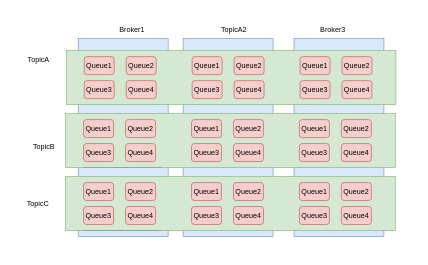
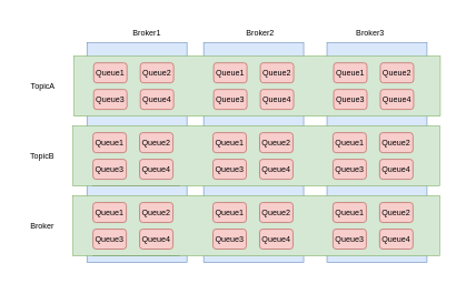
  <mxCell id="0" />
  <mxCell id="1" parent="0" />
  <mxCell id="2" value="" style="rounded=0;whiteSpace=wrap;html=1;strokeColor=none;" vertex="1" parent="1"><mxGeometry x="20" y="20" width="672" height="400" as="geometry" /></mxCell>
  <mxCell id="3" value="Broker1" style="text;html=1;align=center;verticalAlign=middle;whiteSpace=wrap;rounded=0;" vertex="1" parent="1"><mxGeometry x="190" y="34" width="60" height="30" as="geometry" /></mxCell>
- <mxCell id="4" value="TopicA2" style="text;html=1;align=center;verticalAlign=middle;whiteSpace=wrap;rounded=0;" vertex="1" parent="1"><mxGeometry x="360" y="34" width="60" height="30" as="geometry" /></mxCell>
+ <mxCell id="4" value="Broker2" style="text;html=1;align=center;verticalAlign=middle;whiteSpace=wrap;rounded=0;" vertex="1" parent="1"><mxGeometry x="360" y="34" width="60" height="30" as="geometry" /></mxCell>
  <mxCell id="5" value="Broker3" style="text;html=1;align=center;verticalAlign=middle;whiteSpace=wrap;rounded=0;" vertex="1" parent="1"><mxGeometry x="525" y="34" width="60" height="30" as="geometry" /></mxCell>
  <mxCell id="6" value="" style="rounded=0;whiteSpace=wrap;html=1;" vertex="1" parent="1"><mxGeometry x="140" y="104" width="130" height="70" as="geometry" /></mxCell>
- <mxCell id="7" value="TopicA" style="text;html=1;align=center;verticalAlign=middle;whiteSpace=wrap;rounded=0;" vertex="1" parent="1"><mxGeometry x="34" y="84" width="60" height="30" as="geometry" /></mxCell>
+ <mxCell id="7" value="TopicA" style="text;html=1;align=center;verticalAlign=middle;whiteSpace=wrap;rounded=0;" vertex="1" parent="1"><mxGeometry x="34" y="114" width="60" height="30" as="geometry" /></mxCell>
  <mxCell id="8" value="queue0" style="text;html=1;align=center;verticalAlign=middle;whiteSpace=wrap;rounded=0;" vertex="1" parent="1"><mxGeometry x="140" y="104" width="60" height="30" as="geometry" /></mxCell>
  <mxCell id="9" value="queue1" style="text;html=1;align=center;verticalAlign=middle;whiteSpace=wrap;rounded=0;" vertex="1" parent="1"><mxGeometry x="140" y="134" width="60" height="30" as="geometry" /></mxCell>
  <mxCell id="10" value="queue2" style="text;html=1;align=center;verticalAlign=middle;whiteSpace=wrap;rounded=0;" vertex="1" parent="1"><mxGeometry x="200" y="104" width="60" height="30" as="geometry" /></mxCell>
  <mxCell id="11" value="queue3" style="text;html=1;align=center;verticalAlign=middle;whiteSpace=wrap;rounded=0;" vertex="1" parent="1"><mxGeometry x="200" y="134" width="60" height="30" as="geometry" /></mxCell>
  <mxCell id="12" value="" style="rounded=0;whiteSpace=wrap;html=1;fillColor=#dae8fc;strokeColor=#6c8ebf;" vertex="1" parent="1"><mxGeometry x="305" y="64" width="150" height="330" as="geometry" /></mxCell>
  <mxCell id="13" value="" style="rounded=0;whiteSpace=wrap;html=1;fillColor=#dae8fc;strokeColor=#6c8ebf;" vertex="1" parent="1"><mxGeometry x="130" y="64" width="150" height="330" as="geometry" /></mxCell>
  <mxCell id="14" value="" style="rounded=0;whiteSpace=wrap;html=1;fillColor=#dae8fc;strokeColor=#6c8ebf;" vertex="1" parent="1"><mxGeometry x="490" y="64" width="150" height="330" as="geometry" /></mxCell>
  <mxCell id="15" value="" style="rounded=0;whiteSpace=wrap;html=1;fillColor=#d5e8d4;strokeColor=#82b366;" vertex="1" parent="1"><mxGeometry x="110" y="84" width="550" height="90" as="geometry" /></mxCell>
  <mxCell id="16" value="Queue1" style="rounded=1;whiteSpace=wrap;html=1;strokeColor=#b85450;align=center;verticalAlign=middle;fontFamily=Helvetica;fontSize=12;fillColor=#f8cecc;" vertex="1" parent="1"><mxGeometry x="140" y="94" width="50" height="30" as="geometry" /></mxCell>
  <mxCell id="17" value="Queue2" style="rounded=1;whiteSpace=wrap;html=1;strokeColor=#b85450;align=center;verticalAlign=middle;fontFamily=Helvetica;fontSize=12;fillColor=#f8cecc;" vertex="1" parent="1"><mxGeometry x="210" y="94" width="50" height="30" as="geometry" /></mxCell>
  <mxCell id="18" value="Queue3" style="rounded=1;whiteSpace=wrap;html=1;strokeColor=#b85450;align=center;verticalAlign=middle;fontFamily=Helvetica;fontSize=12;fillColor=#f8cecc;" vertex="1" parent="1"><mxGeometry x="140" y="134" width="50" height="30" as="geometry" /></mxCell>
  <mxCell id="19" value="Queue4" style="rounded=1;whiteSpace=wrap;html=1;strokeColor=#b85450;align=center;verticalAlign=middle;fontFamily=Helvetica;fontSize=12;fillColor=#f8cecc;" vertex="1" parent="1"><mxGeometry x="210" y="134" width="50" height="30" as="geometry" /></mxCell>
  <mxCell id="20" value="Queue1" style="rounded=1;whiteSpace=wrap;html=1;strokeColor=#b85450;align=center;verticalAlign=middle;fontFamily=Helvetica;fontSize=12;fillColor=#f8cecc;" vertex="1" parent="1"><mxGeometry x="320" y="94" width="50" height="30" as="geometry" /></mxCell>
  <mxCell id="21" value="Queue2" style="rounded=1;whiteSpace=wrap;html=1;strokeColor=#b85450;align=center;verticalAlign=middle;fontFamily=Helvetica;fontSize=12;fillColor=#f8cecc;" vertex="1" parent="1"><mxGeometry x="390" y="94" width="50" height="30" as="geometry" /></mxCell>
  <mxCell id="22" value="Queue3" style="rounded=1;whiteSpace=wrap;html=1;strokeColor=#b85450;align=center;verticalAlign=middle;fontFamily=Helvetica;fontSize=12;fillColor=#f8cecc;" vertex="1" parent="1"><mxGeometry x="320" y="134" width="50" height="30" as="geometry" /></mxCell>
  <mxCell id="23" value="Queue4" style="rounded=1;whiteSpace=wrap;html=1;strokeColor=#b85450;align=center;verticalAlign=middle;fontFamily=Helvetica;fontSize=12;fillColor=#f8cecc;" vertex="1" parent="1"><mxGeometry x="390" y="134" width="50" height="30" as="geometry" /></mxCell>
  <mxCell id="24" value="Queue1" style="rounded=1;whiteSpace=wrap;html=1;strokeColor=#b85450;align=center;verticalAlign=middle;fontFamily=Helvetica;fontSize=12;fillColor=#f8cecc;" vertex="1" parent="1"><mxGeometry x="500" y="94" width="50" height="30" as="geometry" /></mxCell>
  <mxCell id="25" value="Queue2" style="rounded=1;whiteSpace=wrap;html=1;strokeColor=#b85450;align=center;verticalAlign=middle;fontFamily=Helvetica;fontSize=12;fillColor=#f8cecc;" vertex="1" parent="1"><mxGeometry x="570" y="94" width="50" height="30" as="geometry" /></mxCell>
  <mxCell id="26" value="Queue3" style="rounded=1;whiteSpace=wrap;html=1;strokeColor=#b85450;align=center;verticalAlign=middle;fontFamily=Helvetica;fontSize=12;fillColor=#f8cecc;" vertex="1" parent="1"><mxGeometry x="500" y="134" width="50" height="30" as="geometry" /></mxCell>
  <mxCell id="27" value="Queue4" style="rounded=1;whiteSpace=wrap;html=1;strokeColor=#b85450;align=center;verticalAlign=middle;fontFamily=Helvetica;fontSize=12;fillColor=#f8cecc;" vertex="1" parent="1"><mxGeometry x="570" y="134" width="50" height="30" as="geometry" /></mxCell>
  <mxCell id="28" value="" style="rounded=0;whiteSpace=wrap;html=1;" vertex="1" parent="1"><mxGeometry x="139" y="209" width="130" height="70" as="geometry" /></mxCell>
- <mxCell id="29" value="TopicB" style="text;html=1;align=center;verticalAlign=middle;whiteSpace=wrap;rounded=0;" vertex="1" parent="1"><mxGeometry x="43" y="229" width="60" height="30" as="geometry" /></mxCell>
+ <mxCell id="29" value="TopicB" style="text;html=1;align=center;verticalAlign=middle;whiteSpace=wrap;rounded=0;" vertex="1" parent="1"><mxGeometry x="33" y="219" width="60" height="30" as="geometry" /></mxCell>
  <mxCell id="30" value="queue0" style="text;html=1;align=center;verticalAlign=middle;whiteSpace=wrap;rounded=0;" vertex="1" parent="1"><mxGeometry x="139" y="209" width="60" height="30" as="geometry" /></mxCell>
  <mxCell id="31" value="queue1" style="text;html=1;align=center;verticalAlign=middle;whiteSpace=wrap;rounded=0;" vertex="1" parent="1"><mxGeometry x="139" y="239" width="60" height="30" as="geometry" /></mxCell>
  <mxCell id="32" value="queue2" style="text;html=1;align=center;verticalAlign=middle;whiteSpace=wrap;rounded=0;" vertex="1" parent="1"><mxGeometry x="199" y="209" width="60" height="30" as="geometry" /></mxCell>
  <mxCell id="33" value="queue3" style="text;html=1;align=center;verticalAlign=middle;whiteSpace=wrap;rounded=0;" vertex="1" parent="1"><mxGeometry x="199" y="239" width="60" height="30" as="geometry" /></mxCell>
  <mxCell id="34" value="" style="rounded=0;whiteSpace=wrap;html=1;fillColor=#d5e8d4;strokeColor=#82b366;" vertex="1" parent="1"><mxGeometry x="109" y="189" width="550" height="90" as="geometry" /></mxCell>
  <mxCell id="35" value="Queue1" style="rounded=1;whiteSpace=wrap;html=1;strokeColor=#b85450;align=center;verticalAlign=middle;fontFamily=Helvetica;fontSize=12;fillColor=#f8cecc;" vertex="1" parent="1"><mxGeometry x="139" y="199" width="50" height="30" as="geometry" /></mxCell>
  <mxCell id="36" value="Queue2" style="rounded=1;whiteSpace=wrap;html=1;strokeColor=#b85450;align=center;verticalAlign=middle;fontFamily=Helvetica;fontSize=12;fillColor=#f8cecc;" vertex="1" parent="1"><mxGeometry x="209" y="199" width="50" height="30" as="geometry" /></mxCell>
  <mxCell id="37" value="Queue3" style="rounded=1;whiteSpace=wrap;html=1;strokeColor=#b85450;align=center;verticalAlign=middle;fontFamily=Helvetica;fontSize=12;fillColor=#f8cecc;" vertex="1" parent="1"><mxGeometry x="139" y="239" width="50" height="30" as="geometry" /></mxCell>
  <mxCell id="38" value="Queue4" style="rounded=1;whiteSpace=wrap;html=1;strokeColor=#b85450;align=center;verticalAlign=middle;fontFamily=Helvetica;fontSize=12;fillColor=#f8cecc;" vertex="1" parent="1"><mxGeometry x="209" y="239" width="50" height="30" as="geometry" /></mxCell>
  <mxCell id="39" value="Queue1" style="rounded=1;whiteSpace=wrap;html=1;strokeColor=#b85450;align=center;verticalAlign=middle;fontFamily=Helvetica;fontSize=12;fillColor=#f8cecc;" vertex="1" parent="1"><mxGeometry x="319" y="199" width="50" height="30" as="geometry" /></mxCell>
  <mxCell id="40" value="Queue2" style="rounded=1;whiteSpace=wrap;html=1;strokeColor=#b85450;align=center;verticalAlign=middle;fontFamily=Helvetica;fontSize=12;fillColor=#f8cecc;" vertex="1" parent="1"><mxGeometry x="389" y="199" width="50" height="30" as="geometry" /></mxCell>
  <mxCell id="41" value="Queue3" style="rounded=1;whiteSpace=wrap;html=1;strokeColor=#b85450;align=center;verticalAlign=middle;fontFamily=Helvetica;fontSize=12;fillColor=#f8cecc;" vertex="1" parent="1"><mxGeometry x="319" y="239" width="50" height="30" as="geometry" /></mxCell>
  <mxCell id="42" value="Queue4" style="rounded=1;whiteSpace=wrap;html=1;strokeColor=#b85450;align=center;verticalAlign=middle;fontFamily=Helvetica;fontSize=12;fillColor=#f8cecc;" vertex="1" parent="1"><mxGeometry x="389" y="239" width="50" height="30" as="geometry" /></mxCell>
  <mxCell id="43" value="Queue1" style="rounded=1;whiteSpace=wrap;html=1;strokeColor=#b85450;align=center;verticalAlign=middle;fontFamily=Helvetica;fontSize=12;fillColor=#f8cecc;" vertex="1" parent="1"><mxGeometry x="499" y="199" width="50" height="30" as="geometry" /></mxCell>
  <mxCell id="44" value="Queue2" style="rounded=1;whiteSpace=wrap;html=1;strokeColor=#b85450;align=center;verticalAlign=middle;fontFamily=Helvetica;fontSize=12;fillColor=#f8cecc;" vertex="1" parent="1"><mxGeometry x="569" y="199" width="50" height="30" as="geometry" /></mxCell>
  <mxCell id="45" value="Queue3" style="rounded=1;whiteSpace=wrap;html=1;strokeColor=#b85450;align=center;verticalAlign=middle;fontFamily=Helvetica;fontSize=12;fillColor=#f8cecc;" vertex="1" parent="1"><mxGeometry x="499" y="239" width="50" height="30" as="geometry" /></mxCell>
  <mxCell id="46" value="Queue4" style="rounded=1;whiteSpace=wrap;html=1;strokeColor=#b85450;align=center;verticalAlign=middle;fontFamily=Helvetica;fontSize=12;fillColor=#f8cecc;" vertex="1" parent="1"><mxGeometry x="569" y="239" width="50" height="30" as="geometry" /></mxCell>
  <mxCell id="47" value="" style="rounded=0;whiteSpace=wrap;html=1;" vertex="1" parent="1"><mxGeometry x="139" y="314" width="130" height="70" as="geometry" /></mxCell>
- <mxCell id="48" value="TopicC" style="text;html=1;align=center;verticalAlign=middle;whiteSpace=wrap;rounded=0;" vertex="1" parent="1"><mxGeometry x="33" y="324" width="60" height="30" as="geometry" /></mxCell>
+ <mxCell id="48" value="Broker" style="text;html=1;align=center;verticalAlign=middle;whiteSpace=wrap;rounded=0;" vertex="1" parent="1"><mxGeometry x="33" y="324" width="60" height="30" as="geometry" /></mxCell>
  <mxCell id="49" value="queue0" style="text;html=1;align=center;verticalAlign=middle;whiteSpace=wrap;rounded=0;" vertex="1" parent="1"><mxGeometry x="139" y="314" width="60" height="30" as="geometry" /></mxCell>
  <mxCell id="50" value="queue1" style="text;html=1;align=center;verticalAlign=middle;whiteSpace=wrap;rounded=0;" vertex="1" parent="1"><mxGeometry x="139" y="344" width="60" height="30" as="geometry" /></mxCell>
  <mxCell id="51" value="queue2" style="text;html=1;align=center;verticalAlign=middle;whiteSpace=wrap;rounded=0;" vertex="1" parent="1"><mxGeometry x="199" y="314" width="60" height="30" as="geometry" /></mxCell>
  <mxCell id="52" value="queue3" style="text;html=1;align=center;verticalAlign=middle;whiteSpace=wrap;rounded=0;" vertex="1" parent="1"><mxGeometry x="199" y="344" width="60" height="30" as="geometry" /></mxCell>
  <mxCell id="53" value="" style="rounded=0;whiteSpace=wrap;html=1;fillColor=#d5e8d4;strokeColor=#82b366;" vertex="1" parent="1"><mxGeometry x="109" y="294" width="550" height="90" as="geometry" /></mxCell>
  <mxCell id="54" value="Queue1" style="rounded=1;whiteSpace=wrap;html=1;strokeColor=#b85450;align=center;verticalAlign=middle;fontFamily=Helvetica;fontSize=12;fillColor=#f8cecc;" vertex="1" parent="1"><mxGeometry x="139" y="304" width="50" height="30" as="geometry" /></mxCell>
  <mxCell id="55" value="Queue2" style="rounded=1;whiteSpace=wrap;html=1;strokeColor=#b85450;align=center;verticalAlign=middle;fontFamily=Helvetica;fontSize=12;fillColor=#f8cecc;" vertex="1" parent="1"><mxGeometry x="209" y="304" width="50" height="30" as="geometry" /></mxCell>
  <mxCell id="56" value="Queue3" style="rounded=1;whiteSpace=wrap;html=1;strokeColor=#b85450;align=center;verticalAlign=middle;fontFamily=Helvetica;fontSize=12;fillColor=#f8cecc;" vertex="1" parent="1"><mxGeometry x="139" y="344" width="50" height="30" as="geometry" /></mxCell>
  <mxCell id="57" value="Queue4" style="rounded=1;whiteSpace=wrap;html=1;strokeColor=#b85450;align=center;verticalAlign=middle;fontFamily=Helvetica;fontSize=12;fillColor=#f8cecc;" vertex="1" parent="1"><mxGeometry x="209" y="344" width="50" height="30" as="geometry" /></mxCell>
  <mxCell id="58" value="Queue1" style="rounded=1;whiteSpace=wrap;html=1;strokeColor=#b85450;align=center;verticalAlign=middle;fontFamily=Helvetica;fontSize=12;fillColor=#f8cecc;" vertex="1" parent="1"><mxGeometry x="319" y="304" width="50" height="30" as="geometry" /></mxCell>
  <mxCell id="59" value="Queue2" style="rounded=1;whiteSpace=wrap;html=1;strokeColor=#b85450;align=center;verticalAlign=middle;fontFamily=Helvetica;fontSize=12;fillColor=#f8cecc;" vertex="1" parent="1"><mxGeometry x="389" y="304" width="50" height="30" as="geometry" /></mxCell>
  <mxCell id="60" value="Queue3" style="rounded=1;whiteSpace=wrap;html=1;strokeColor=#b85450;align=center;verticalAlign=middle;fontFamily=Helvetica;fontSize=12;fillColor=#f8cecc;" vertex="1" parent="1"><mxGeometry x="319" y="344" width="50" height="30" as="geometry" /></mxCell>
  <mxCell id="61" value="Queue4" style="rounded=1;whiteSpace=wrap;html=1;strokeColor=#b85450;align=center;verticalAlign=middle;fontFamily=Helvetica;fontSize=12;fillColor=#f8cecc;" vertex="1" parent="1"><mxGeometry x="389" y="344" width="50" height="30" as="geometry" /></mxCell>
  <mxCell id="62" value="Queue1" style="rounded=1;whiteSpace=wrap;html=1;strokeColor=#b85450;align=center;verticalAlign=middle;fontFamily=Helvetica;fontSize=12;fillColor=#f8cecc;" vertex="1" parent="1"><mxGeometry x="499" y="304" width="50" height="30" as="geometry" /></mxCell>
  <mxCell id="63" value="Queue2" style="rounded=1;whiteSpace=wrap;html=1;strokeColor=#b85450;align=center;verticalAlign=middle;fontFamily=Helvetica;fontSize=12;fillColor=#f8cecc;" vertex="1" parent="1"><mxGeometry x="569" y="304" width="50" height="30" as="geometry" /></mxCell>
  <mxCell id="64" value="Queue3" style="rounded=1;whiteSpace=wrap;html=1;strokeColor=#b85450;align=center;verticalAlign=middle;fontFamily=Helvetica;fontSize=12;fillColor=#f8cecc;" vertex="1" parent="1"><mxGeometry x="499" y="344" width="50" height="30" as="geometry" /></mxCell>
  <mxCell id="65" value="Queue4" style="rounded=1;whiteSpace=wrap;html=1;strokeColor=#b85450;align=center;verticalAlign=middle;fontFamily=Helvetica;fontSize=12;fillColor=#f8cecc;" vertex="1" parent="1"><mxGeometry x="569" y="344" width="50" height="30" as="geometry" /></mxCell>
